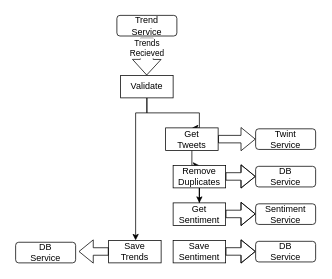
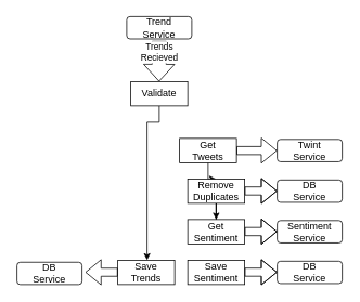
  <mxCell id="0" />
  <mxCell id="1" parent="0" />
  <mxCell id="2" value="" style="shape=flexArrow;endArrow=classic;html=1;rounded=0;width=17.143;endSize=6.605;" edge="1" parent="1"><mxGeometry width="50" height="50" relative="1" as="geometry"><mxPoint x="195" y="50" as="sourcePoint" /><mxPoint x="194.76" y="100" as="targetPoint" /></mxGeometry></mxCell>
  <mxCell id="3" value="&lt;div&gt;Trends&lt;/div&gt;&lt;div&gt;Recieved&lt;br&gt;&lt;/div&gt;" style="edgeLabel;html=1;align=center;verticalAlign=middle;resizable=0;points=[];" vertex="1" connectable="0" parent="2"><mxGeometry x="-0.422" relative="1" as="geometry"><mxPoint as="offset" /></mxGeometry></mxCell>
  <mxCell id="4" style="edgeStyle=orthogonalEdgeStyle;rounded=0;orthogonalLoop=1;jettySize=auto;html=1;exitX=0.5;exitY=1;exitDx=0;exitDy=0;" edge="1" parent="1" source="6" target="7"><mxGeometry relative="1" as="geometry"><Array as="points"><mxPoint x="195" y="150" /><mxPoint x="180" y="150" /></Array></mxGeometry></mxCell>
- <mxCell id="5" style="edgeStyle=orthogonalEdgeStyle;rounded=0;orthogonalLoop=1;jettySize=auto;html=1;entryX=0.5;entryY=0;entryDx=0;entryDy=0;exitX=0.5;exitY=1;exitDx=0;exitDy=0;" edge="1" parent="1" source="6" target="9"><mxGeometry relative="1" as="geometry"><Array as="points"><mxPoint x="195" y="150" /><mxPoint x="265" y="150" /></Array></mxGeometry></mxCell>
  <mxCell id="6" value="Validate" style="rounded=0;whiteSpace=wrap;html=1;" vertex="1" parent="1"><mxGeometry x="160" y="100" width="70" height="30" as="geometry" /></mxCell>
  <mxCell id="7" value="&lt;div&gt;Save&lt;/div&gt;&lt;div&gt;Trends&lt;br&gt;&lt;/div&gt;" style="rounded=0;whiteSpace=wrap;html=1;" vertex="1" parent="1"><mxGeometry x="144" y="320" width="70" height="30" as="geometry" /></mxCell>
  <mxCell id="8" style="edgeStyle=orthogonalEdgeStyle;rounded=0;orthogonalLoop=1;jettySize=auto;html=1;" edge="1" parent="1" source="9" target="11"><mxGeometry relative="1" as="geometry" /></mxCell>
  <mxCell id="9" value="&lt;div&gt;Get&lt;/div&gt;&lt;div&gt;Tweets&lt;br&gt;&lt;/div&gt;" style="rounded=0;whiteSpace=wrap;html=1;" vertex="1" parent="1"><mxGeometry x="220" y="170" width="70" height="30" as="geometry" /></mxCell>
  <mxCell id="10" style="edgeStyle=orthogonalEdgeStyle;rounded=0;orthogonalLoop=1;jettySize=auto;html=1;entryX=0.5;entryY=0;entryDx=0;entryDy=0;" edge="1" parent="1" source="11" target="12"><mxGeometry relative="1" as="geometry" /></mxCell>
  <mxCell id="11" value="&lt;div&gt;Remove&lt;/div&gt;&lt;div&gt;Duplicates&lt;br&gt;&lt;/div&gt;" style="rounded=0;whiteSpace=wrap;html=1;" vertex="1" parent="1"><mxGeometry x="230" y="220" width="70" height="30" as="geometry" /></mxCell>
  <mxCell id="12" value="&lt;div&gt;Get&lt;/div&gt;&lt;div&gt;Sentiment&lt;br&gt;&lt;/div&gt;" style="rounded=0;whiteSpace=wrap;html=1;" vertex="1" parent="1"><mxGeometry x="230" y="270" width="70" height="30" as="geometry" /></mxCell>
  <mxCell id="13" value="&lt;div&gt;Save&lt;br&gt;&lt;/div&gt;&lt;div&gt;Sentiment&lt;br&gt;&lt;/div&gt;" style="rounded=0;whiteSpace=wrap;html=1;" vertex="1" parent="1"><mxGeometry x="230" y="320" width="70" height="30" as="geometry" /></mxCell>
  <mxCell id="14" value="" style="shape=flexArrow;endArrow=classic;html=1;rounded=0;exitX=1;exitY=0.5;exitDx=0;exitDy=0;" edge="1" parent="1" source="9"><mxGeometry width="50" height="50" relative="1" as="geometry"><mxPoint x="400" y="270" as="sourcePoint" /><mxPoint x="340" y="185" as="targetPoint" /></mxGeometry></mxCell>
  <mxCell id="15" value="&lt;div&gt;Twint&lt;/div&gt;&lt;div&gt;Service&lt;br&gt;&lt;/div&gt;" style="rounded=1;whiteSpace=wrap;html=1;" vertex="1" parent="1"><mxGeometry x="340" y="171.25" width="80" height="27.5" as="geometry" /></mxCell>
  <mxCell id="16" value="" style="shape=flexArrow;endArrow=classic;html=1;rounded=0;exitX=1;exitY=0.5;exitDx=0;exitDy=0;" edge="1" parent="1"><mxGeometry width="50" height="50" relative="1" as="geometry"><mxPoint x="300" y="234.76" as="sourcePoint" /><mxPoint x="340" y="234.76" as="targetPoint" /><Array as="points"><mxPoint x="320" y="234.76" /></Array></mxGeometry></mxCell>
  <mxCell id="17" value="&lt;div&gt;DB&lt;/div&gt;&lt;div&gt;Service&lt;br&gt;&lt;/div&gt;" style="rounded=1;whiteSpace=wrap;html=1;" vertex="1" parent="1"><mxGeometry x="340" y="221.25" width="80" height="27.5" as="geometry" /></mxCell>
  <mxCell id="18" value="" style="shape=flexArrow;endArrow=classic;html=1;rounded=0;exitX=1;exitY=0.5;exitDx=0;exitDy=0;" edge="1" parent="1"><mxGeometry width="50" height="50" relative="1" as="geometry"><mxPoint x="300" y="284.76" as="sourcePoint" /><mxPoint x="340" y="284.76" as="targetPoint" /><Array as="points"><mxPoint x="320" y="284.76" /></Array></mxGeometry></mxCell>
  <mxCell id="19" value="&lt;div&gt;Sentiment&lt;br&gt;&lt;/div&gt;&lt;div&gt;Service&lt;br&gt;&lt;/div&gt;" style="rounded=1;whiteSpace=wrap;html=1;" vertex="1" parent="1"><mxGeometry x="340" y="271.25" width="80" height="27.5" as="geometry" /></mxCell>
  <mxCell id="20" value="" style="shape=flexArrow;endArrow=classic;html=1;rounded=0;exitX=1;exitY=0.5;exitDx=0;exitDy=0;" edge="1" parent="1"><mxGeometry width="50" height="50" relative="1" as="geometry"><mxPoint x="300" y="334.76" as="sourcePoint" /><mxPoint x="340" y="334.76" as="targetPoint" /><Array as="points"><mxPoint x="320" y="334.76" /></Array></mxGeometry></mxCell>
  <mxCell id="21" value="&lt;div&gt;DB&lt;/div&gt;&lt;div&gt;Service&lt;br&gt;&lt;/div&gt;" style="rounded=1;whiteSpace=wrap;html=1;" vertex="1" parent="1"><mxGeometry x="340" y="321.25" width="80" height="27.5" as="geometry" /></mxCell>
  <mxCell id="22" value="&lt;div&gt;Trend&lt;br&gt;&lt;/div&gt;&lt;div&gt;Service&lt;br&gt;&lt;/div&gt;" style="rounded=1;whiteSpace=wrap;html=1;" vertex="1" parent="1"><mxGeometry x="155" y="20" width="80" height="27.5" as="geometry" /></mxCell>
  <mxCell id="23" value="" style="shape=flexArrow;endArrow=classic;html=1;rounded=0;" edge="1" parent="1"><mxGeometry width="50" height="50" relative="1" as="geometry"><mxPoint x="144" y="334.83" as="sourcePoint" /><mxPoint x="104" y="334.83" as="targetPoint" /></mxGeometry></mxCell>
  <mxCell id="24" value="&lt;div&gt;DB&lt;/div&gt;&lt;div&gt;Service&lt;br&gt;&lt;/div&gt;" style="rounded=1;whiteSpace=wrap;html=1;" vertex="1" parent="1"><mxGeometry x="20" y="322.5" width="80" height="27.5" as="geometry" /></mxCell>
